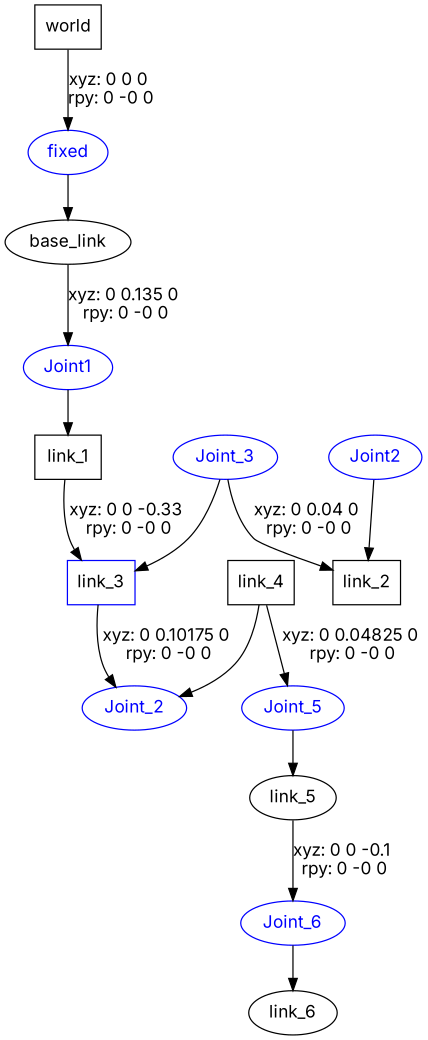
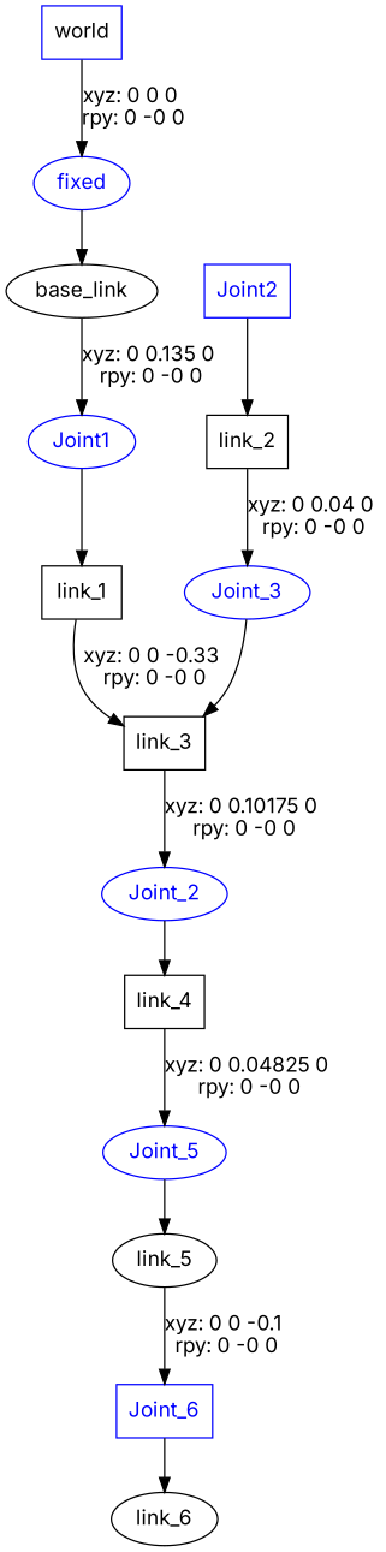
  digraph {
    fontname=Inter
    node [fontname=Inter shape=ellipse]
    edge [fontname=Inter]
-   n1 [label=world shape=box]
+   n1 [label=world shape=box color=blue]
    fixed [color=blue fontcolor=blue]
    n3 [label=base_link]
    Joint1 [color=blue fontcolor=blue]
    n5 [label=link_1 shape=box]
-   n6 [label=link_3 shape=box color=blue]
-   Joint2 [color=blue fontcolor=blue]
+   n6 [label=link_3 shape=box]
+   Joint2 [color=blue fontcolor=blue shape=box]
    n8 [label=link_2 shape=box]
    Joint_3 [color=blue fontcolor=blue]
    n10 [color=blue fontcolor=blue label=Joint_2]
    n11 [label=link_4 shape=box]
    Joint_5 [color=blue fontcolor=blue]
    n13 [label=link_5]
-   Joint_6 [color=blue fontcolor=blue]
+   Joint_6 [color=blue fontcolor=blue shape=box]
    n15 [label=link_6]
    n1 -> fixed [label="xyz: 0 0 0 \nrpy: 0 -0 0"]
    fixed -> n3
    n3 -> Joint1 [label="xyz: 0 0.135 0 \nrpy: 0 -0 0"]
    Joint1 -> n5
    n5 -> n6 [label="xyz: 0 0 -0.33 \nrpy: 0 -0 0"]
    n6 -> n10 [label="xyz: 0 0.10175 0 \nrpy: 0 -0 0"]
    Joint2 -> n8
-   Joint_3 -> n8 [label="xyz: 0 0.04 0 \nrpy: 0 -0 0"]
+   n8 -> Joint_3 [label="xyz: 0 0.04 0 \nrpy: 0 -0 0"]
    Joint_3 -> n6
-   n11 -> n10
+   n10 -> n11
    n11 -> Joint_5 [label="xyz: 0 0.04825 0 \nrpy: 0 -0 0"]
    Joint_5 -> n13
    n13 -> Joint_6 [label="xyz: 0 0 -0.1 \nrpy: 0 -0 0"]
    Joint_6 -> n15
  }
